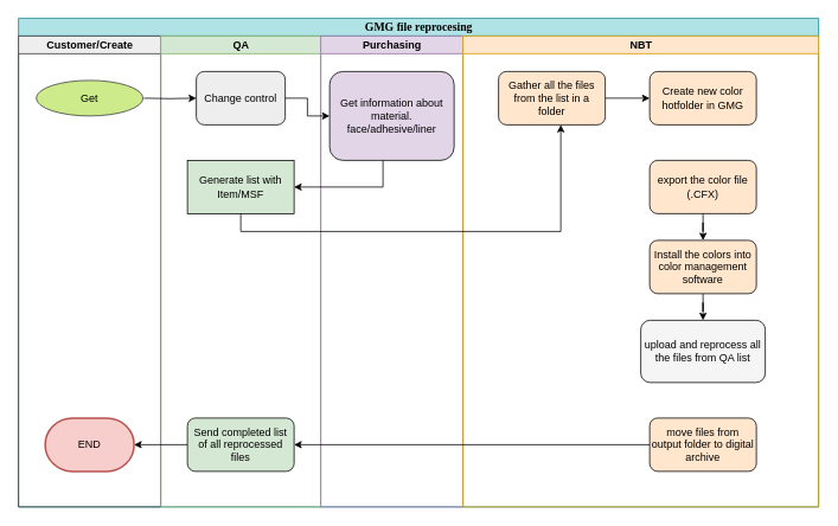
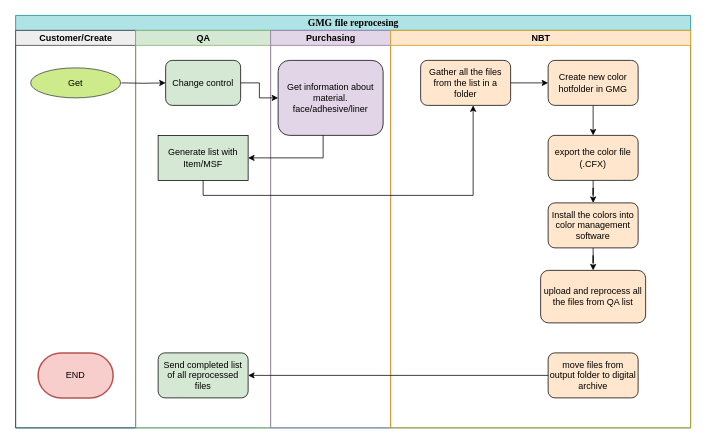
  <mxCell id="0" />
  <mxCell id="1" parent="0" />
  <mxCell id="2" value="&lt;font style=&quot;font-size: 13px&quot;&gt;GMG file reprocesing&lt;/font&gt;" style="swimlane;html=1;childLayout=stackLayout;startSize=20;rounded=0;shadow=0;labelBackgroundColor=none;strokeWidth=1;fontFamily=Verdana;fontSize=8;align=center;fillColor=#b0e3e6;strokeColor=#0e8088;" parent="1" vertex="1"><mxGeometry x="20" y="20" width="900" height="550" as="geometry" /></mxCell>
  <mxCell id="3" value="Customer/Create" style="swimlane;html=1;startSize=20;fillColor=#eeeeee;strokeColor=#36393d;" parent="2" vertex="1"><mxGeometry y="20" width="160" height="530" as="geometry" /></mxCell>
  <mxCell id="4" value="Get" style="ellipse;whiteSpace=wrap;html=1;fillColor=#cdeb8b;strokeColor=#36393d;" vertex="1" parent="3"><mxGeometry x="20" y="50" width="120" height="40" as="geometry" /></mxCell>
  <mxCell id="5" value="END" style="strokeWidth=2;html=1;shape=mxgraph.flowchart.terminator;whiteSpace=wrap;fillColor=#f8cecc;strokeColor=#b85450;" vertex="1" parent="3"><mxGeometry x="30" y="430" width="100" height="60" as="geometry" /></mxCell>
  <mxCell id="6" value="QA" style="swimlane;html=1;startSize=20;fillColor=#d5e8d4;strokeColor=#82b366;" parent="2" vertex="1"><mxGeometry x="160" y="20" width="180" height="530" as="geometry" /></mxCell>
- <mxCell id="7" value="Change control" style="rounded=1;whiteSpace=wrap;html=1;fillColor=#eeeeee;" vertex="1" parent="6"><mxGeometry x="40" y="40" width="100" height="60" as="geometry" /></mxCell>
+ <mxCell id="7" value="Change control" style="rounded=1;whiteSpace=wrap;html=1;fillColor=#D5E8D4;" vertex="1" parent="6"><mxGeometry x="40" y="40" width="100" height="60" as="geometry" /></mxCell>
  <mxCell id="8" value="Generate list with Item/MSF" style="whiteSpace=wrap;html=1;fillColor=#D5E8D4;rounded=0;" vertex="1" parent="6"><mxGeometry x="30" y="140" width="120" height="60" as="geometry" /></mxCell>
  <mxCell id="9" value="Send completed list of all reprocessed files" style="rounded=1;whiteSpace=wrap;html=1;fillColor=#D5E8D4;" vertex="1" parent="6"><mxGeometry x="30" y="430" width="120" height="60" as="geometry" /></mxCell>
  <mxCell id="10" value="Purchasing" style="swimlane;html=1;startSize=20;fillColor=#e1d5e7;strokeColor=#9673a6;" parent="2" vertex="1"><mxGeometry x="340" y="20" width="160" height="530" as="geometry" /></mxCell>
  <mxCell id="11" value="Get information about material.&lt;br&gt;face/adhesive/liner" style="rounded=1;whiteSpace=wrap;html=1;fillColor=#E1D5E7;" vertex="1" parent="10"><mxGeometry x="10" y="40" width="140" height="100" as="geometry" /></mxCell>
  <mxCell id="12" value="NBT" style="swimlane;html=1;startSize=20;fillColor=#ffe6cc;strokeColor=#d79b00;" parent="2" vertex="1"><mxGeometry x="500" y="20" width="400" height="530" as="geometry" /></mxCell>
  <mxCell id="13" value="" style="edgeStyle=orthogonalEdgeStyle;rounded=0;orthogonalLoop=1;jettySize=auto;html=1;" edge="1" parent="12" source="14" target="17"><mxGeometry relative="1" as="geometry" /></mxCell>
  <mxCell id="14" value="Gather all the files from the list in a folder" style="rounded=1;whiteSpace=wrap;html=1;fillColor=#FFE6CC;" vertex="1" parent="12"><mxGeometry x="40" y="40" width="120" height="60" as="geometry" /></mxCell>
+ <mxCell id="15" value="" style="edgeStyle=orthogonalEdgeStyle;rounded=0;orthogonalLoop=1;jettySize=auto;html=1;" edge="1" parent="12" source="17" target="16"><mxGeometry relative="1" as="geometry" /></mxCell>
  <mxCell id="16" value="export the color file (.CFX)" style="rounded=1;whiteSpace=wrap;html=1;fillColor=#FFE6CC;" vertex="1" parent="12"><mxGeometry x="210" y="140" width="120" height="60" as="geometry" /></mxCell>
  <mxCell id="17" value="Create new color hotfolder in GMG" style="rounded=1;whiteSpace=wrap;html=1;fillColor=#FFE6CC;" vertex="1" parent="12"><mxGeometry x="210" y="40" width="120" height="60" as="geometry" /></mxCell>
  <mxCell id="18" value="" style="edgeStyle=orthogonalEdgeStyle;rounded=0;orthogonalLoop=1;jettySize=auto;html=1;" edge="1" parent="12" source="16" target="20"><mxGeometry relative="1" as="geometry" /></mxCell>
  <mxCell id="19" value="" style="edgeStyle=orthogonalEdgeStyle;rounded=0;orthogonalLoop=1;jettySize=auto;html=1;" edge="1" parent="12" source="20" target="21"><mxGeometry relative="1" as="geometry" /></mxCell>
  <mxCell id="20" value="Install the colors into color management software" style="rounded=1;whiteSpace=wrap;html=1;fillColor=#FFE6CC;" vertex="1" parent="12"><mxGeometry x="210" y="230" width="120" height="60" as="geometry" /></mxCell>
- <mxCell id="21" value="upload and reprocess all the files from QA list" style="rounded=1;whiteSpace=wrap;html=1;fillColor=#f5f5f5;" vertex="1" parent="12"><mxGeometry x="200" y="320" width="140" height="70" as="geometry" /></mxCell>
+ <mxCell id="21" value="upload and reprocess all the files from QA list" style="rounded=1;whiteSpace=wrap;html=1;fillColor=#FFE6CC;" vertex="1" parent="12"><mxGeometry x="200" y="320" width="140" height="70" as="geometry" /></mxCell>
  <mxCell id="22" value="move files from output folder to digital archive" style="rounded=1;whiteSpace=wrap;html=1;fillColor=#FFE6CC;" vertex="1" parent="12"><mxGeometry x="210" y="430" width="120" height="60" as="geometry" /></mxCell>
  <mxCell id="23" value="" style="edgeStyle=orthogonalEdgeStyle;rounded=0;orthogonalLoop=1;jettySize=auto;html=1;entryX=0;entryY=0.5;entryDx=0;entryDy=0;" edge="1" parent="2" target="7"><mxGeometry relative="1" as="geometry"><mxPoint x="141" y="90" as="sourcePoint" /><mxPoint x="181" y="90" as="targetPoint" /><Array as="points" /></mxGeometry></mxCell>
  <mxCell id="24" value="" style="edgeStyle=orthogonalEdgeStyle;rounded=0;orthogonalLoop=1;jettySize=auto;html=1;" edge="1" parent="2" source="7" target="11"><mxGeometry relative="1" as="geometry" /></mxCell>
  <mxCell id="25" value="" style="edgeStyle=orthogonalEdgeStyle;rounded=0;orthogonalLoop=1;jettySize=auto;html=1;" edge="1" parent="2" source="11" target="8"><mxGeometry relative="1" as="geometry"><Array as="points"><mxPoint x="410" y="190" /></Array></mxGeometry></mxCell>
  <mxCell id="26" value="" style="edgeStyle=orthogonalEdgeStyle;rounded=0;orthogonalLoop=1;jettySize=auto;html=1;" edge="1" parent="2" source="8" target="14"><mxGeometry relative="1" as="geometry"><Array as="points"><mxPoint x="250" y="240" /><mxPoint x="610" y="240" /></Array></mxGeometry></mxCell>
  <mxCell id="27" value="" style="edgeStyle=orthogonalEdgeStyle;rounded=0;orthogonalLoop=1;jettySize=auto;html=1;" edge="1" parent="2" source="22" target="9"><mxGeometry relative="1" as="geometry" /></mxCell>
- <mxCell id="28" value="" style="edgeStyle=orthogonalEdgeStyle;rounded=0;orthogonalLoop=1;jettySize=auto;html=1;entryX=1;entryY=0.5;entryDx=0;entryDy=0;entryPerimeter=0;" edge="1" parent="2" source="9" target="5"><mxGeometry relative="1" as="geometry"><mxPoint x="140" y="480" as="targetPoint" /></mxGeometry></mxCell>
